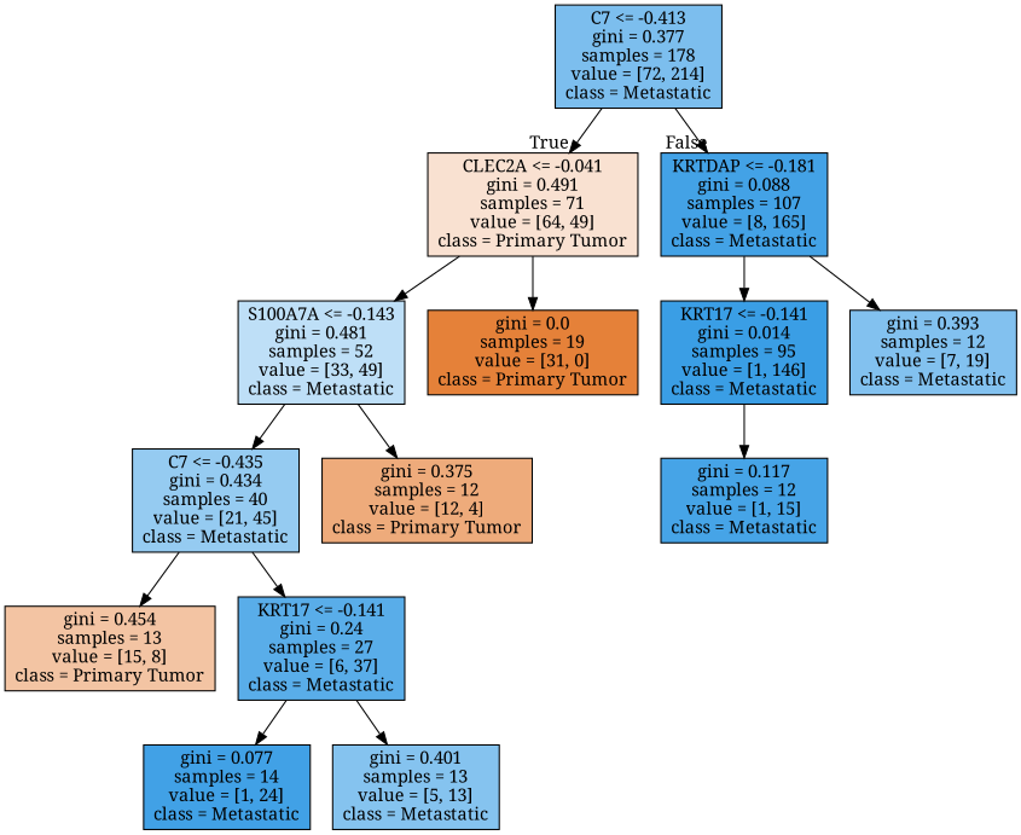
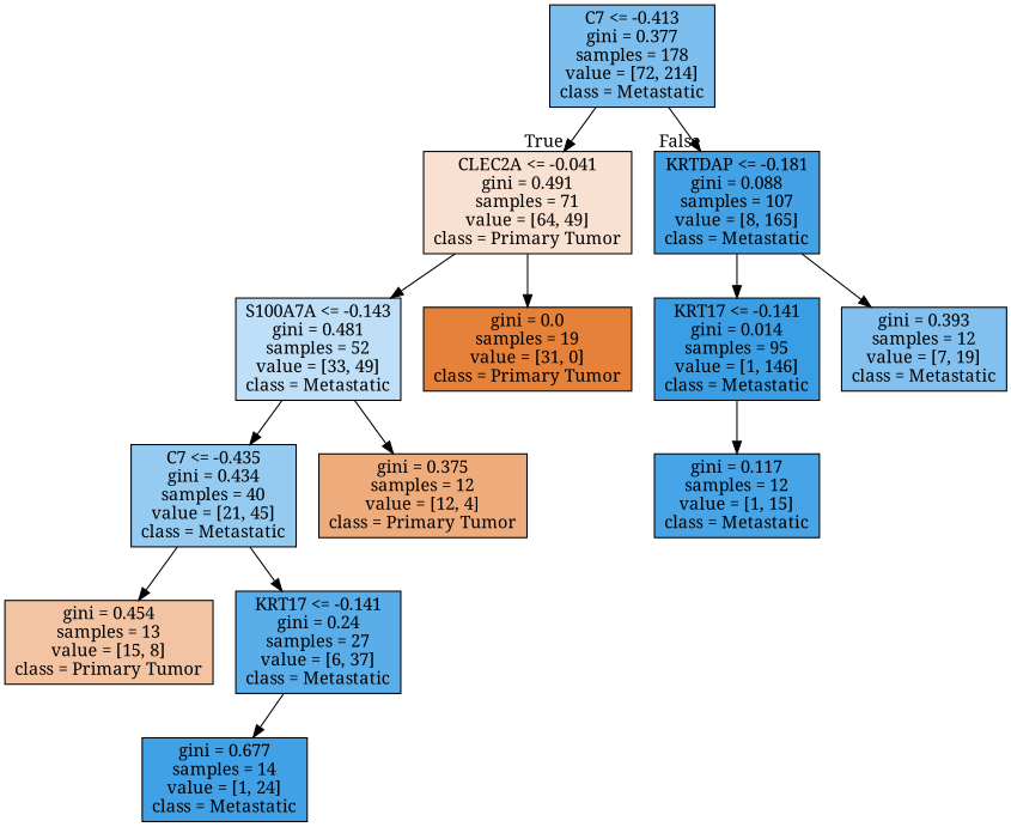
  digraph {
    fontname="Noto Serif"
    node [color=black fontname="Noto Serif" shape=box style=filled]
    edge [fontname="Noto Serif"]
    n1 [fillcolor="#7cbeee" label="C7 <= -0.413\ngini = 0.377\nsamples = 178\nvalue = [72, 214]\nclass = Metastatic"]
    n2 [fillcolor="#f9e1d1" label="CLEC2A <= -0.041\ngini = 0.491\nsamples = 71\nvalue = [64, 49]\nclass = Primary Tumor"]
    n3 [fillcolor="#43a2e6" label="KRTDAP <= -0.181\ngini = 0.088\nsamples = 107\nvalue = [8, 165]\nclass = Metastatic"]
    n4 [fillcolor="#bedff7" label="S100A7A <= -0.143\ngini = 0.481\nsamples = 52\nvalue = [33, 49]\nclass = Metastatic"]
    n5 [fillcolor="#e58139" label="gini = 0.0\nsamples = 19\nvalue = [31, 0]\nclass = Primary Tumor"]
    n6 [fillcolor="#3a9ee5" label="KRT17 <= -0.141\ngini = 0.014\nsamples = 95\nvalue = [1, 146]\nclass = Metastatic"]
    n7 [fillcolor="#82c1ef" label="gini = 0.393\nsamples = 12\nvalue = [7, 19]\nclass = Metastatic"]
    n8 [fillcolor="#95cbf1" label="C7 <= -0.435\ngini = 0.434\nsamples = 40\nvalue = [21, 45]\nclass = Metastatic"]
    n9 [fillcolor="#eeab7b" label="gini = 0.375\nsamples = 12\nvalue = [12, 4]\nclass = Primary Tumor"]
    n10 [fillcolor="#f3c4a3" label="gini = 0.454\nsamples = 13\nvalue = [15, 8]\nclass = Primary Tumor"]
    n11 [fillcolor="#59ade9" label="KRT17 <= -0.141\ngini = 0.24\nsamples = 27\nvalue = [6, 37]\nclass = Metastatic"]
-   n12 [fillcolor="#41a1e6" label="gini = 0.077\nsamples = 14\nvalue = [1, 24]\nclass = Metastatic"]
-   n13 [fillcolor="#85c3ef" label="gini = 0.401\nsamples = 13\nvalue = [5, 13]\nclass = Metastatic"]
+   n12 [fillcolor="#41a1e6" label="gini = 0.677\nsamples = 14\nvalue = [1, 24]\nclass = Metastatic"]
    n14 [fillcolor="#46a4e7" label="gini = 0.117\nsamples = 12\nvalue = [1, 15]\nclass = Metastatic"]
    n1 -> n2 [headlabel=True labelangle=45 labeldistance=2.5]
    n1 -> n3 [headlabel=False labelangle=-45 labeldistance=2.5]
    n2 -> n4
    n2 -> n5
    n3 -> n6
    n3 -> n7
    n4 -> n8
    n4 -> n9
    n6 -> n14
    n8 -> n10
    n8 -> n11
    n11 -> n12
-   n11 -> n13
  }
